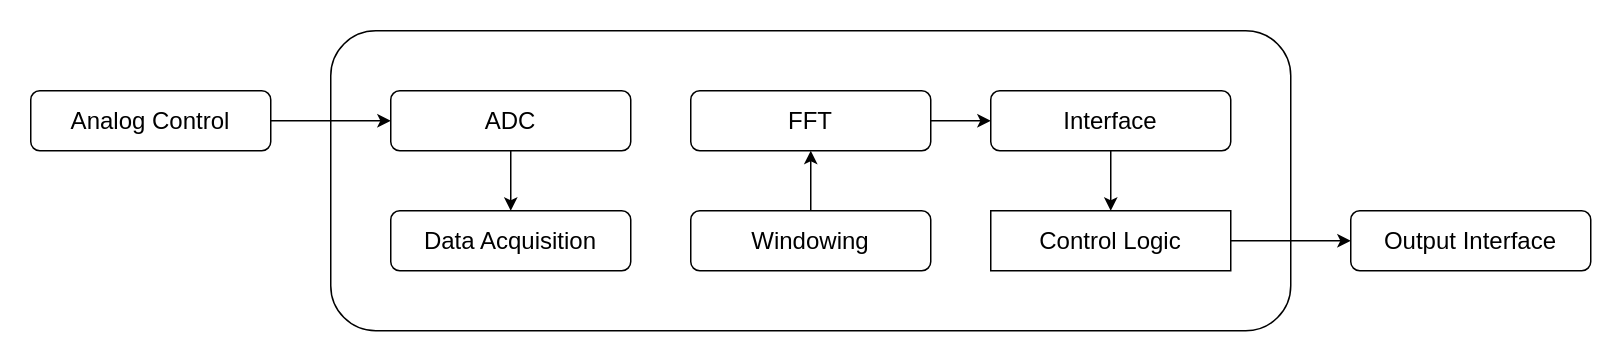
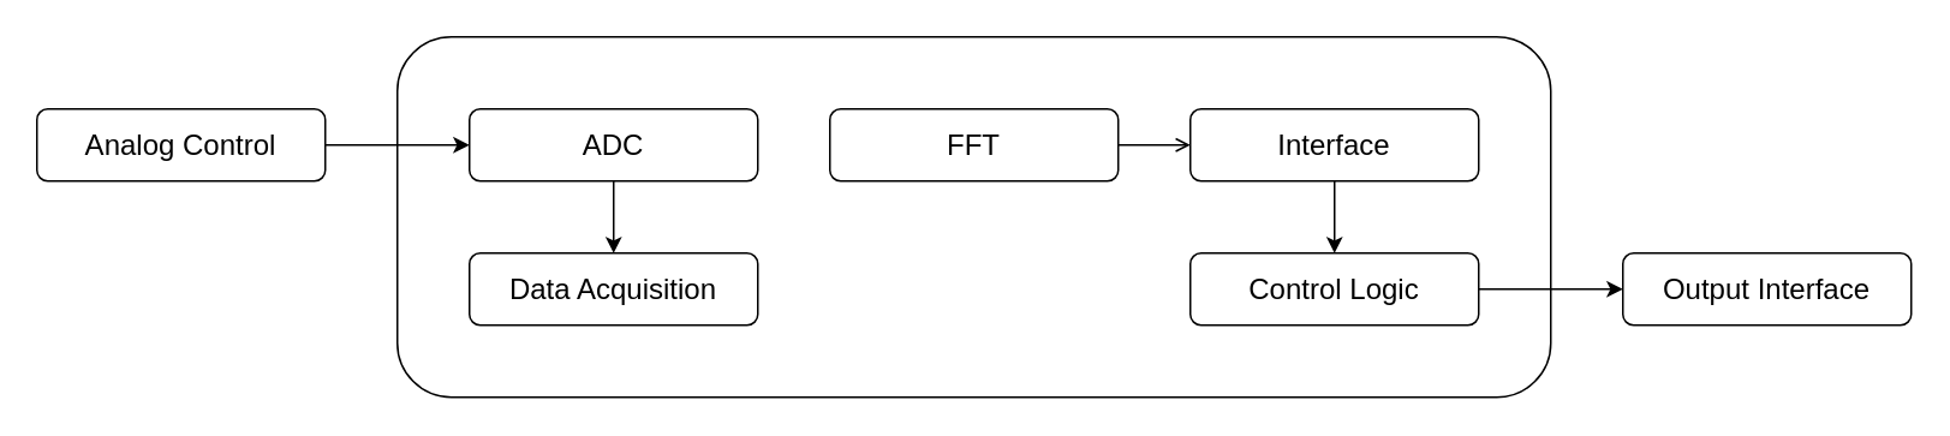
  <mxCell id="0" />
  <mxCell id="1" parent="0" />
  <mxCell id="2" value="" style="rounded=1;whiteSpace=wrap;html=1;fontSize=16;verticalAlign=middle;" vertex="1" parent="1"><mxGeometry x="220" y="20" width="640" height="200" as="geometry" /></mxCell>
  <mxCell id="3" value="" style="edgeStyle=orthogonalEdgeStyle;rounded=0;orthogonalLoop=1;jettySize=auto;html=1;fontSize=16;verticalAlign=middle;" edge="1" parent="1" source="4" target="6"><mxGeometry relative="1" as="geometry" /></mxCell>
  <mxCell id="4" value="Analog Control" style="rounded=1;whiteSpace=wrap;html=1;fontSize=16;verticalAlign=middle;" vertex="1" parent="1"><mxGeometry x="20" y="60" width="160" height="40" as="geometry" /></mxCell>
  <mxCell id="5" value="" style="edgeStyle=orthogonalEdgeStyle;rounded=0;orthogonalLoop=1;jettySize=auto;html=1;fontSize=16;verticalAlign=middle;" edge="1" parent="1" source="6" target="7"><mxGeometry relative="1" as="geometry" /></mxCell>
  <mxCell id="6" value="ADC" style="rounded=1;whiteSpace=wrap;html=1;fontSize=16;verticalAlign=middle;" vertex="1" parent="1"><mxGeometry x="260" y="60" width="160" height="40" as="geometry" /></mxCell>
  <mxCell id="7" value="Data Acquisition" style="rounded=1;whiteSpace=wrap;html=1;fontSize=16;verticalAlign=middle;" vertex="1" parent="1"><mxGeometry x="260" y="140" width="160" height="40" as="geometry" /></mxCell>
- <mxCell id="8" value="" style="edgeStyle=orthogonalEdgeStyle;rounded=0;orthogonalLoop=1;jettySize=auto;html=1;fontSize=16;verticalAlign=middle;" edge="1" parent="1" source="9" target="11"><mxGeometry relative="1" as="geometry" /></mxCell>
- <mxCell id="9" value="Windowing" style="rounded=1;whiteSpace=wrap;html=1;fontSize=16;verticalAlign=middle;" vertex="1" parent="1"><mxGeometry x="460" y="140" width="160" height="40" as="geometry" /></mxCell>
- <mxCell id="10" value="" style="edgeStyle=orthogonalEdgeStyle;rounded=0;orthogonalLoop=1;jettySize=auto;html=1;fontSize=16;verticalAlign=middle;" edge="1" parent="1" source="11" target="13"><mxGeometry relative="1" as="geometry" /></mxCell>
+ <mxCell id="10" value="" style="edgeStyle=orthogonalEdgeStyle;rounded=0;orthogonalLoop=1;jettySize=auto;html=1;fontSize=16;verticalAlign=middle;endArrow=open;" edge="1" parent="1" source="11" target="13"><mxGeometry relative="1" as="geometry" /></mxCell>
  <mxCell id="11" value="FFT" style="rounded=1;whiteSpace=wrap;html=1;fontSize=16;verticalAlign=middle;" vertex="1" parent="1"><mxGeometry x="460" y="60" width="160" height="40" as="geometry" /></mxCell>
  <mxCell id="12" value="" style="edgeStyle=orthogonalEdgeStyle;rounded=0;orthogonalLoop=1;jettySize=auto;html=1;fontSize=16;verticalAlign=middle;" edge="1" parent="1" source="13" target="15"><mxGeometry relative="1" as="geometry" /></mxCell>
  <mxCell id="13" value="Interface" style="rounded=1;whiteSpace=wrap;html=1;fontSize=16;verticalAlign=middle;" vertex="1" parent="1"><mxGeometry x="660" y="60" width="160" height="40" as="geometry" /></mxCell>
  <mxCell id="14" value="" style="edgeStyle=orthogonalEdgeStyle;rounded=0;orthogonalLoop=1;jettySize=auto;html=1;fontSize=16;verticalAlign=middle;" edge="1" parent="1" source="15" target="16"><mxGeometry relative="1" as="geometry" /></mxCell>
- <mxCell id="15" value="Control Logic" style="whiteSpace=wrap;html=1;fontSize=16;verticalAlign=middle;rounded=0;" vertex="1" parent="1"><mxGeometry x="660" y="140" width="160" height="40" as="geometry" /></mxCell>
+ <mxCell id="15" value="Control Logic" style="rounded=1;whiteSpace=wrap;html=1;fontSize=16;verticalAlign=middle;" vertex="1" parent="1"><mxGeometry x="660" y="140" width="160" height="40" as="geometry" /></mxCell>
  <mxCell id="16" value="Output Interface" style="rounded=1;whiteSpace=wrap;html=1;fontSize=16;verticalAlign=middle;" vertex="1" parent="1"><mxGeometry x="900" y="140" width="160" height="40" as="geometry" /></mxCell>
